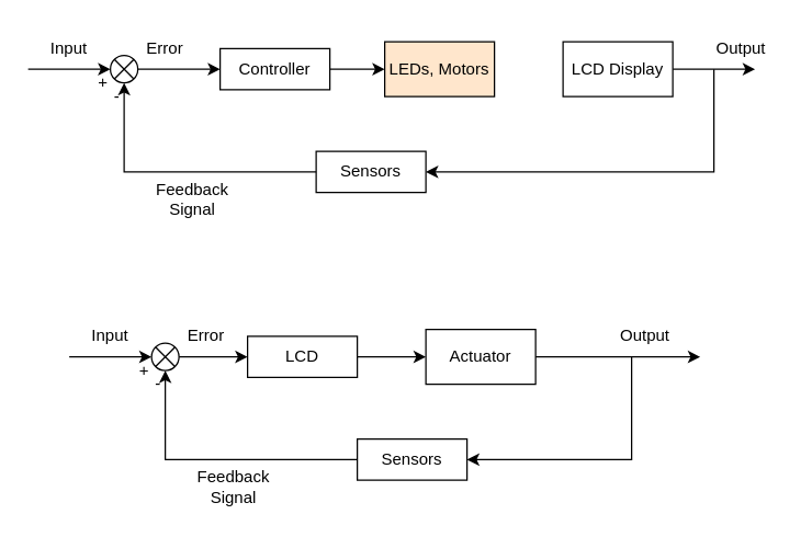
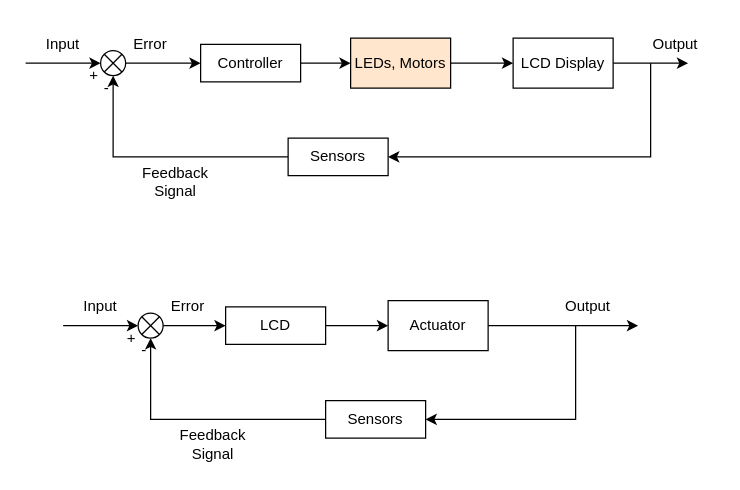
  <mxCell id="0" />
  <mxCell id="1" parent="0" />
  <mxCell id="2" value="" style="edgeStyle=orthogonalEdgeStyle;rounded=0;orthogonalLoop=1;jettySize=auto;html=1;" edge="1" parent="1" source="3" target="7"><mxGeometry relative="1" as="geometry" /></mxCell>
  <mxCell id="3" value="" style="ellipse;whiteSpace=wrap;html=1;aspect=fixed;" vertex="1" parent="1"><mxGeometry x="80" y="40" width="20" height="20" as="geometry" /></mxCell>
  <mxCell id="4" value="" style="endArrow=none;html=1;rounded=0;entryX=0;entryY=0;entryDx=0;entryDy=0;exitX=1;exitY=1;exitDx=0;exitDy=0;" edge="1" parent="1" source="3" target="3"><mxGeometry width="50" height="50" relative="1" as="geometry"><mxPoint x="180" y="60" as="sourcePoint" /><mxPoint x="230" y="10" as="targetPoint" /></mxGeometry></mxCell>
  <mxCell id="5" value="" style="endArrow=none;html=1;rounded=0;entryX=1;entryY=0;entryDx=0;entryDy=0;exitX=0;exitY=1;exitDx=0;exitDy=0;" edge="1" parent="1" source="3" target="3"><mxGeometry width="50" height="50" relative="1" as="geometry"><mxPoint x="100" y="80" as="sourcePoint" /><mxPoint x="150" y="30" as="targetPoint" /></mxGeometry></mxCell>
  <mxCell id="6" value="" style="edgeStyle=orthogonalEdgeStyle;rounded=0;orthogonalLoop=1;jettySize=auto;html=1;" edge="1" parent="1" source="7" target="8"><mxGeometry relative="1" as="geometry" /></mxCell>
  <mxCell id="7" value="Controller" style="rounded=0;whiteSpace=wrap;html=1;" vertex="1" parent="1"><mxGeometry x="160" y="35" width="80" height="30" as="geometry" /></mxCell>
  <mxCell id="8" value="LEDs, Motors" style="rounded=0;whiteSpace=wrap;html=1;fillColor=#ffe6cc;" vertex="1" parent="1"><mxGeometry x="280" y="30" width="80" height="40" as="geometry" /></mxCell>
  <mxCell id="9" style="edgeStyle=orthogonalEdgeStyle;rounded=0;orthogonalLoop=1;jettySize=auto;html=1;exitX=1;exitY=0.5;exitDx=0;exitDy=0;" edge="1" parent="1" source="21"><mxGeometry relative="1" as="geometry"><mxPoint x="550" y="50" as="targetPoint" /><mxPoint x="480" y="50.029" as="sourcePoint" /></mxGeometry></mxCell>
  <mxCell id="10" value="Sensors" style="rounded=0;whiteSpace=wrap;html=1;" vertex="1" parent="1"><mxGeometry x="230" y="110" width="80" height="30" as="geometry" /></mxCell>
  <mxCell id="11" value="" style="endArrow=classic;html=1;rounded=0;entryX=1;entryY=0.5;entryDx=0;entryDy=0;" edge="1" parent="1" target="10"><mxGeometry width="50" height="50" relative="1" as="geometry"><mxPoint x="520" y="50" as="sourcePoint" /><mxPoint x="360" y="90" as="targetPoint" /><Array as="points"><mxPoint x="520" y="125" /></Array></mxGeometry></mxCell>
  <mxCell id="12" value="" style="endArrow=classic;html=1;rounded=0;entryX=0.5;entryY=1;entryDx=0;entryDy=0;exitX=0;exitY=0.5;exitDx=0;exitDy=0;" edge="1" parent="1" source="10" target="3"><mxGeometry width="50" height="50" relative="1" as="geometry"><mxPoint x="220" y="125" as="sourcePoint" /><mxPoint x="190" y="90" as="targetPoint" /><Array as="points"><mxPoint x="90" y="125" /></Array></mxGeometry></mxCell>
  <mxCell id="13" value="" style="endArrow=classic;html=1;rounded=0;entryX=0;entryY=0.5;entryDx=0;entryDy=0;" edge="1" parent="1" target="3"><mxGeometry width="50" height="50" relative="1" as="geometry"><mxPoint x="20" y="50" as="sourcePoint" /><mxPoint x="30" y="40" as="targetPoint" /></mxGeometry></mxCell>
  <mxCell id="14" value="Input" style="text;html=1;strokeColor=none;fillColor=none;align=center;verticalAlign=middle;whiteSpace=wrap;rounded=0;" vertex="1" parent="1"><mxGeometry x="20" y="20" width="60" height="30" as="geometry" /></mxCell>
  <mxCell id="15" value="Output" style="text;html=1;strokeColor=none;fillColor=none;align=center;verticalAlign=middle;whiteSpace=wrap;rounded=0;" vertex="1" parent="1"><mxGeometry x="510" y="20" width="60" height="30" as="geometry" /></mxCell>
  <mxCell id="16" value="+" style="text;html=1;strokeColor=none;fillColor=none;align=center;verticalAlign=middle;whiteSpace=wrap;rounded=0;" vertex="1" parent="1"><mxGeometry x="70" y="55" width="10" height="10" as="geometry" /></mxCell>
  <mxCell id="17" value="-" style="text;html=1;strokeColor=none;fillColor=none;align=center;verticalAlign=middle;whiteSpace=wrap;rounded=0;" vertex="1" parent="1"><mxGeometry x="80" y="65" width="10" height="10" as="geometry" /></mxCell>
  <mxCell id="18" value="Feedback Signal" style="text;html=1;strokeColor=none;fillColor=none;align=center;verticalAlign=middle;whiteSpace=wrap;rounded=0;" vertex="1" parent="1"><mxGeometry x="100" y="130" width="80" height="30" as="geometry" /></mxCell>
  <mxCell id="19" value="Error" style="text;html=1;strokeColor=none;fillColor=none;align=center;verticalAlign=middle;whiteSpace=wrap;rounded=0;" vertex="1" parent="1"><mxGeometry x="80" y="20" width="80" height="30" as="geometry" /></mxCell>
+ <mxCell id="20" value="" style="edgeStyle=orthogonalEdgeStyle;rounded=0;orthogonalLoop=1;jettySize=auto;html=1;exitX=1;exitY=0.5;exitDx=0;exitDy=0;" edge="1" parent="1" source="8" target="21"><mxGeometry relative="1" as="geometry"><mxPoint x="550" y="50" as="targetPoint" /><mxPoint x="375" y="50" as="sourcePoint" /></mxGeometry></mxCell>
  <mxCell id="21" value="LCD Display" style="rounded=0;whiteSpace=wrap;html=1;" vertex="1" parent="1"><mxGeometry x="410" y="30" width="80" height="40" as="geometry" /></mxCell>
  <mxCell id="22" value="" style="edgeStyle=orthogonalEdgeStyle;rounded=0;orthogonalLoop=1;jettySize=auto;html=1;" edge="1" parent="1" source="23" target="27"><mxGeometry relative="1" as="geometry" /></mxCell>
  <mxCell id="23" value="" style="ellipse;whiteSpace=wrap;html=1;aspect=fixed;" vertex="1" parent="1"><mxGeometry x="110" y="250" width="20" height="20" as="geometry" /></mxCell>
  <mxCell id="24" value="" style="endArrow=none;html=1;rounded=0;entryX=0;entryY=0;entryDx=0;entryDy=0;exitX=1;exitY=1;exitDx=0;exitDy=0;" edge="1" parent="1" source="23" target="23"><mxGeometry width="50" height="50" relative="1" as="geometry"><mxPoint x="210" y="270" as="sourcePoint" /><mxPoint x="260" y="220" as="targetPoint" /></mxGeometry></mxCell>
  <mxCell id="25" value="" style="endArrow=none;html=1;rounded=0;entryX=1;entryY=0;entryDx=0;entryDy=0;exitX=0;exitY=1;exitDx=0;exitDy=0;" edge="1" parent="1" source="23" target="23"><mxGeometry width="50" height="50" relative="1" as="geometry"><mxPoint x="130" y="290" as="sourcePoint" /><mxPoint x="180" y="240" as="targetPoint" /></mxGeometry></mxCell>
  <mxCell id="26" value="" style="edgeStyle=orthogonalEdgeStyle;rounded=0;orthogonalLoop=1;jettySize=auto;html=1;" edge="1" parent="1" source="27" target="28"><mxGeometry relative="1" as="geometry" /></mxCell>
  <mxCell id="27" value="LCD" style="rounded=0;whiteSpace=wrap;html=1;" vertex="1" parent="1"><mxGeometry x="180" y="245" width="80" height="30" as="geometry" /></mxCell>
  <mxCell id="28" value="Actuator" style="rounded=0;whiteSpace=wrap;html=1;" vertex="1" parent="1"><mxGeometry x="310" y="240" width="80" height="40" as="geometry" /></mxCell>
  <mxCell id="29" style="edgeStyle=orthogonalEdgeStyle;rounded=0;orthogonalLoop=1;jettySize=auto;html=1;exitX=1;exitY=0.5;exitDx=0;exitDy=0;" edge="1" parent="1" source="28"><mxGeometry relative="1" as="geometry"><mxPoint x="510" y="260" as="targetPoint" /><mxPoint x="510" y="260" as="sourcePoint" /></mxGeometry></mxCell>
  <mxCell id="30" value="Sensors" style="rounded=0;whiteSpace=wrap;html=1;" vertex="1" parent="1"><mxGeometry x="260" y="320" width="80" height="30" as="geometry" /></mxCell>
  <mxCell id="31" value="" style="endArrow=classic;html=1;rounded=0;entryX=1;entryY=0.5;entryDx=0;entryDy=0;" edge="1" parent="1" target="30"><mxGeometry width="50" height="50" relative="1" as="geometry"><mxPoint x="460" y="260" as="sourcePoint" /><mxPoint x="390" y="300" as="targetPoint" /><Array as="points"><mxPoint x="460" y="335" /></Array></mxGeometry></mxCell>
  <mxCell id="32" value="" style="endArrow=classic;html=1;rounded=0;entryX=0.5;entryY=1;entryDx=0;entryDy=0;exitX=0;exitY=0.5;exitDx=0;exitDy=0;" edge="1" parent="1" source="30" target="23"><mxGeometry width="50" height="50" relative="1" as="geometry"><mxPoint x="250" y="335" as="sourcePoint" /><mxPoint x="220" y="300" as="targetPoint" /><Array as="points"><mxPoint x="120" y="335" /></Array></mxGeometry></mxCell>
  <mxCell id="33" value="" style="endArrow=classic;html=1;rounded=0;entryX=0;entryY=0.5;entryDx=0;entryDy=0;" edge="1" parent="1" target="23"><mxGeometry width="50" height="50" relative="1" as="geometry"><mxPoint x="50" y="260" as="sourcePoint" /><mxPoint x="60" y="250" as="targetPoint" /></mxGeometry></mxCell>
  <mxCell id="34" value="Input" style="text;html=1;strokeColor=none;fillColor=none;align=center;verticalAlign=middle;whiteSpace=wrap;rounded=0;" vertex="1" parent="1"><mxGeometry x="50" y="230" width="60" height="30" as="geometry" /></mxCell>
  <mxCell id="35" value="Output" style="text;html=1;strokeColor=none;fillColor=none;align=center;verticalAlign=middle;whiteSpace=wrap;rounded=0;" vertex="1" parent="1"><mxGeometry x="440" y="230" width="60" height="30" as="geometry" /></mxCell>
  <mxCell id="36" value="+" style="text;html=1;strokeColor=none;fillColor=none;align=center;verticalAlign=middle;whiteSpace=wrap;rounded=0;" vertex="1" parent="1"><mxGeometry x="100" y="265" width="10" height="10" as="geometry" /></mxCell>
  <mxCell id="37" value="-" style="text;html=1;strokeColor=none;fillColor=none;align=center;verticalAlign=middle;whiteSpace=wrap;rounded=0;" vertex="1" parent="1"><mxGeometry x="110" y="275" width="10" height="10" as="geometry" /></mxCell>
  <mxCell id="38" value="Feedback Signal" style="text;html=1;strokeColor=none;fillColor=none;align=center;verticalAlign=middle;whiteSpace=wrap;rounded=0;" vertex="1" parent="1"><mxGeometry x="130" y="340" width="80" height="30" as="geometry" /></mxCell>
  <mxCell id="39" value="Error" style="text;html=1;strokeColor=none;fillColor=none;align=center;verticalAlign=middle;whiteSpace=wrap;rounded=0;" vertex="1" parent="1"><mxGeometry x="110" y="230" width="80" height="30" as="geometry" /></mxCell>
